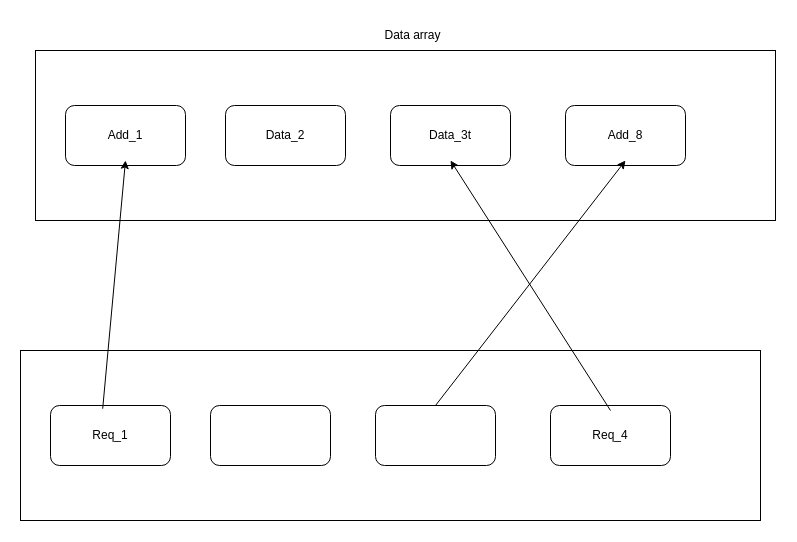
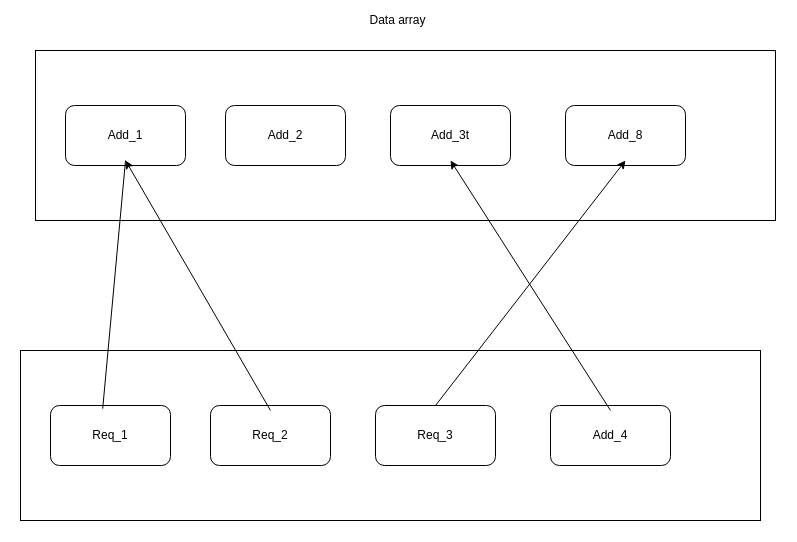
  <mxCell id="0" />
  <mxCell id="1" parent="0" />
  <mxCell id="2" value="" style="rounded=0;whiteSpace=wrap;html=1;" vertex="1" parent="1"><mxGeometry x="35" y="50" width="740" height="170" as="geometry" /></mxCell>
- <mxCell id="3" value="Data array" style="text;html=1;strokeColor=none;fillColor=none;align=center;verticalAlign=middle;whiteSpace=wrap;rounded=0;" vertex="1" parent="1"><mxGeometry x="375" y="20" width="75" height="30" as="geometry" /></mxCell>
+ <mxCell id="3" value="Data array" style="text;html=1;strokeColor=none;fillColor=none;align=center;verticalAlign=middle;whiteSpace=wrap;rounded=0;" vertex="1" parent="1"><mxGeometry x="360" y="5" width="75" height="30" as="geometry" /></mxCell>
  <mxCell id="4" value="" style="rounded=1;whiteSpace=wrap;html=1;" vertex="1" parent="1"><mxGeometry x="65" y="105" width="120" height="60" as="geometry" /></mxCell>
  <mxCell id="5" value="" style="rounded=1;whiteSpace=wrap;html=1;" vertex="1" parent="1"><mxGeometry x="225" y="105" width="120" height="60" as="geometry" /></mxCell>
  <mxCell id="6" value="" style="rounded=1;whiteSpace=wrap;html=1;" vertex="1" parent="1"><mxGeometry x="390" y="105" width="120" height="60" as="geometry" /></mxCell>
  <mxCell id="7" value="" style="rounded=1;whiteSpace=wrap;html=1;" vertex="1" parent="1"><mxGeometry x="565" y="105" width="120" height="60" as="geometry" /></mxCell>
  <mxCell id="8" value="" style="rounded=0;whiteSpace=wrap;html=1;" vertex="1" parent="1"><mxGeometry x="20" y="350" width="740" height="170" as="geometry" /></mxCell>
  <mxCell id="9" value="" style="rounded=1;whiteSpace=wrap;html=1;" vertex="1" parent="1"><mxGeometry x="50" y="405" width="120" height="60" as="geometry" /></mxCell>
  <mxCell id="10" value="" style="rounded=1;whiteSpace=wrap;html=1;" vertex="1" parent="1"><mxGeometry x="210" y="405" width="120" height="60" as="geometry" /></mxCell>
  <mxCell id="11" value="" style="rounded=1;whiteSpace=wrap;html=1;" vertex="1" parent="1"><mxGeometry x="375" y="405" width="120" height="60" as="geometry" /></mxCell>
  <mxCell id="12" value="" style="rounded=1;whiteSpace=wrap;html=1;" vertex="1" parent="1"><mxGeometry x="550" y="405" width="120" height="60" as="geometry" /></mxCell>
  <mxCell id="13" value="Add_1" style="text;html=1;strokeColor=none;fillColor=none;align=center;verticalAlign=middle;whiteSpace=wrap;rounded=0;" vertex="1" parent="1"><mxGeometry x="75" y="110" width="100" height="50" as="geometry" /></mxCell>
  <mxCell id="14" value="Add_8" style="text;html=1;strokeColor=none;fillColor=none;align=center;verticalAlign=middle;whiteSpace=wrap;rounded=0;" vertex="1" parent="1"><mxGeometry x="575" y="110" width="100" height="50" as="geometry" /></mxCell>
- <mxCell id="15" value="Data_3t" style="text;html=1;strokeColor=none;fillColor=none;align=center;verticalAlign=middle;whiteSpace=wrap;rounded=0;" vertex="1" parent="1"><mxGeometry x="400" y="110" width="100" height="50" as="geometry" /></mxCell>
- <mxCell id="16" value="Data_2" style="text;html=1;strokeColor=none;fillColor=none;align=center;verticalAlign=middle;whiteSpace=wrap;rounded=0;" vertex="1" parent="1"><mxGeometry x="235" y="110" width="100" height="50" as="geometry" /></mxCell>
+ <mxCell id="15" value="Add_3t" style="text;html=1;strokeColor=none;fillColor=none;align=center;verticalAlign=middle;whiteSpace=wrap;rounded=0;" vertex="1" parent="1"><mxGeometry x="400" y="110" width="100" height="50" as="geometry" /></mxCell>
+ <mxCell id="16" value="Add_2" style="text;html=1;strokeColor=none;fillColor=none;align=center;verticalAlign=middle;whiteSpace=wrap;rounded=0;" vertex="1" parent="1"><mxGeometry x="235" y="110" width="100" height="50" as="geometry" /></mxCell>
  <mxCell id="17" value="Req_1" style="text;html=1;strokeColor=none;fillColor=none;align=center;verticalAlign=middle;whiteSpace=wrap;rounded=0;" vertex="1" parent="1"><mxGeometry x="60" y="410" width="100" height="50" as="geometry" /></mxCell>
- <mxCell id="18" value="Req_4" style="text;html=1;strokeColor=none;fillColor=none;align=center;verticalAlign=middle;whiteSpace=wrap;rounded=0;" vertex="1" parent="1"><mxGeometry x="560" y="410" width="100" height="50" as="geometry" /></mxCell>
- <mxCell id="21" value="" style="endArrow=classic;html=1;exitX=0.422;exitY=-0.036;exitDx=0;exitDy=0;exitPerimeter=0;entryX=0.5;entryY=1;entryDx=0;entryDy=0;" edge="1" parent="1" source="17" target="13"><mxGeometry width="50" height="50" relative="1" as="geometry"><mxPoint x="375" y="310" as="sourcePoint" /><mxPoint x="425" y="260" as="targetPoint" /></mxGeometry></mxCell>
+ <mxCell id="18" value="Add_4" style="text;html=1;strokeColor=none;fillColor=none;align=center;verticalAlign=middle;whiteSpace=wrap;rounded=0;" vertex="1" parent="1"><mxGeometry x="560" y="410" width="100" height="50" as="geometry" /></mxCell>
+ <mxCell id="19" value="Req_3" style="text;html=1;strokeColor=none;fillColor=none;align=center;verticalAlign=middle;whiteSpace=wrap;rounded=0;" vertex="1" parent="1"><mxGeometry x="385" y="410" width="100" height="50" as="geometry" /></mxCell>
+ <mxCell id="20" value="Req_2" style="text;html=1;strokeColor=none;fillColor=none;align=center;verticalAlign=middle;whiteSpace=wrap;rounded=0;" vertex="1" parent="1"><mxGeometry x="220" y="410" width="100" height="50" as="geometry" /></mxCell>
+ <mxCell id="21" value="" style="endArrow=none;html=1;exitX=0.422;exitY=-0.036;exitDx=0;exitDy=0;exitPerimeter=0;entryX=0.5;entryY=1;entryDx=0;entryDy=0;" edge="1" parent="1" source="17" target="13"><mxGeometry width="50" height="50" relative="1" as="geometry"><mxPoint x="375" y="310" as="sourcePoint" /><mxPoint x="425" y="260" as="targetPoint" /></mxGeometry></mxCell>
+ <mxCell id="22" value="" style="endArrow=classic;html=1;exitX=0.5;exitY=0;exitDx=0;exitDy=0;entryX=0.5;entryY=1;entryDx=0;entryDy=0;" edge="1" parent="1" source="20" target="13"><mxGeometry width="50" height="50" relative="1" as="geometry"><mxPoint x="375" y="310" as="sourcePoint" /><mxPoint x="425" y="260" as="targetPoint" /></mxGeometry></mxCell>
  <mxCell id="23" value="" style="endArrow=classic;html=1;exitX=0.5;exitY=0;exitDx=0;exitDy=0;entryX=0.5;entryY=1;entryDx=0;entryDy=0;" edge="1" parent="1" source="18" target="15"><mxGeometry width="50" height="50" relative="1" as="geometry"><mxPoint x="375" y="310" as="sourcePoint" /><mxPoint x="425" y="260" as="targetPoint" /></mxGeometry></mxCell>
  <mxCell id="24" value="" style="endArrow=classic;html=1;exitX=0.5;exitY=0;exitDx=0;exitDy=0;entryX=0.5;entryY=1;entryDx=0;entryDy=0;entryPerimeter=0;" edge="1" parent="1" source="11" target="14"><mxGeometry width="50" height="50" relative="1" as="geometry"><mxPoint x="375" y="310" as="sourcePoint" /><mxPoint x="425" y="260" as="targetPoint" /></mxGeometry></mxCell>
